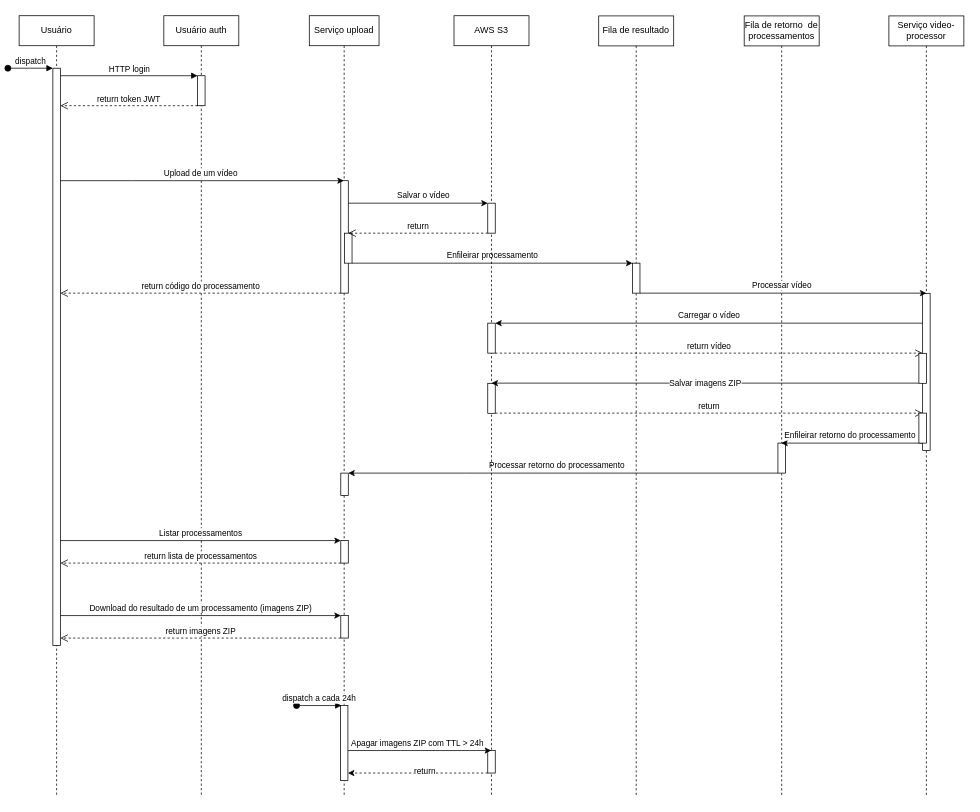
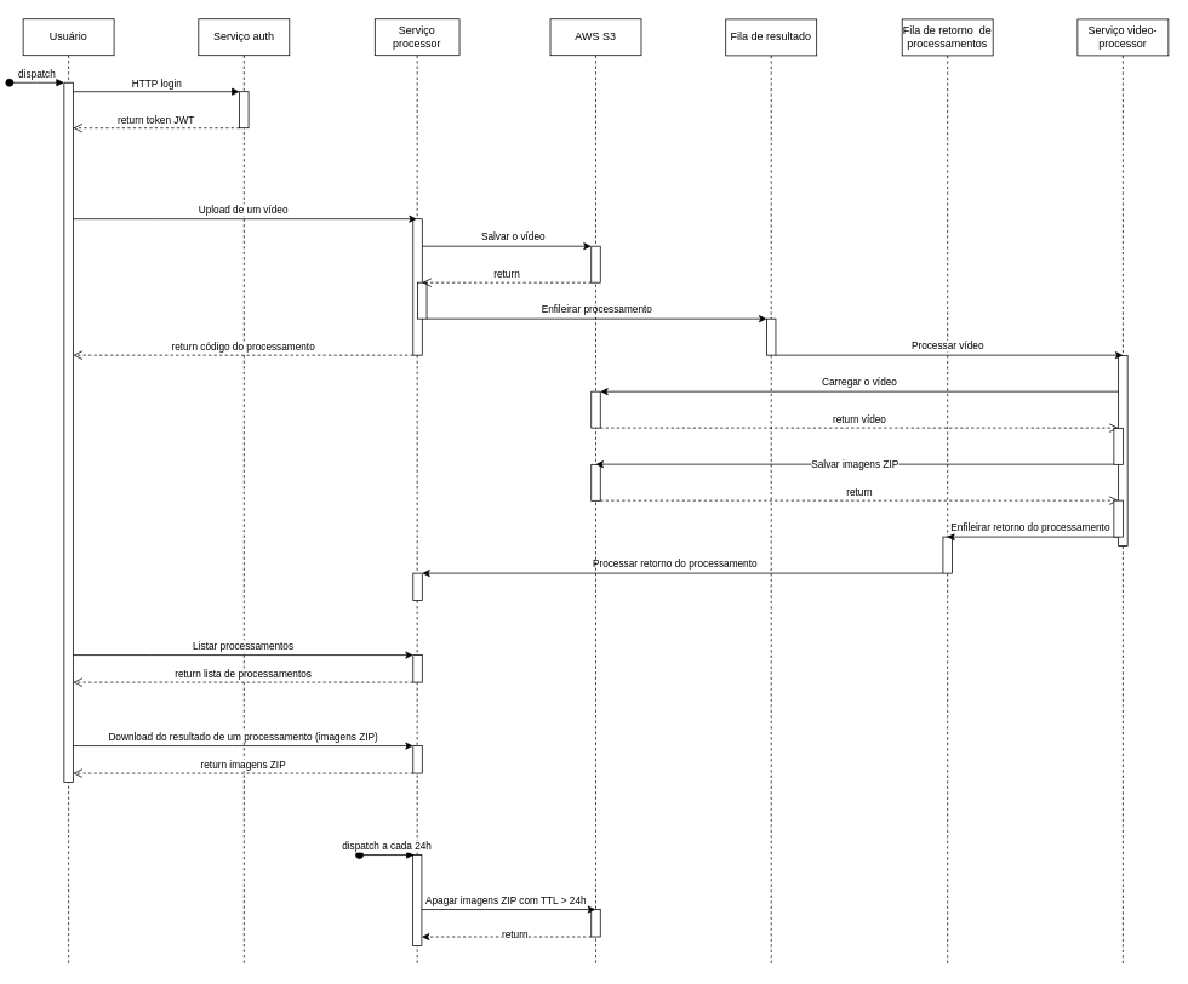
  <mxCell id="0" />
  <mxCell id="1" parent="0" />
  <mxCell id="2" value="Serviço video-processor" style="shape=umlLifeline;perimeter=lifelinePerimeter;whiteSpace=wrap;html=1;container=0;dropTarget=0;collapsible=0;recursiveResize=0;outlineConnect=0;portConstraint=eastwest;newEdgeStyle={&quot;edgeStyle&quot;:&quot;elbowEdgeStyle&quot;,&quot;elbow&quot;:&quot;vertical&quot;,&quot;curved&quot;:0,&quot;rounded&quot;:0};" vertex="1" parent="1"><mxGeometry x="1180" y="20.25" width="100" height="1039.75" as="geometry" /></mxCell>
  <mxCell id="3" value="" style="html=1;points=[];perimeter=orthogonalPerimeter;outlineConnect=0;targetShapes=umlLifeline;portConstraint=eastwest;newEdgeStyle={&quot;edgeStyle&quot;:&quot;elbowEdgeStyle&quot;,&quot;elbow&quot;:&quot;vertical&quot;,&quot;curved&quot;:0,&quot;rounded&quot;:0};" vertex="1" parent="1"><mxGeometry x="1225" y="390.25" width="10" height="209.75" as="geometry" /></mxCell>
  <mxCell id="4" value="Usuário" style="shape=umlLifeline;perimeter=lifelinePerimeter;whiteSpace=wrap;html=1;container=0;dropTarget=0;collapsible=0;recursiveResize=0;outlineConnect=0;portConstraint=eastwest;newEdgeStyle={&quot;edgeStyle&quot;:&quot;elbowEdgeStyle&quot;,&quot;elbow&quot;:&quot;vertical&quot;,&quot;curved&quot;:0,&quot;rounded&quot;:0};" vertex="1" parent="1"><mxGeometry x="20" y="20" width="100" height="1040" as="geometry" /></mxCell>
  <mxCell id="5" value="" style="html=1;points=[];perimeter=orthogonalPerimeter;outlineConnect=0;targetShapes=umlLifeline;portConstraint=eastwest;newEdgeStyle={&quot;edgeStyle&quot;:&quot;elbowEdgeStyle&quot;,&quot;elbow&quot;:&quot;vertical&quot;,&quot;curved&quot;:0,&quot;rounded&quot;:0};" vertex="1" parent="4"><mxGeometry x="45" y="70" width="10" height="770" as="geometry" /></mxCell>
  <mxCell id="6" value="dispatch" style="html=1;verticalAlign=bottom;startArrow=oval;endArrow=block;startSize=8;edgeStyle=elbowEdgeStyle;elbow=vertical;curved=0;rounded=0;" edge="1" parent="4" target="5"><mxGeometry relative="1" as="geometry"><mxPoint x="-15" y="70" as="sourcePoint" /></mxGeometry></mxCell>
- <mxCell id="7" value="Usuário auth" style="shape=umlLifeline;perimeter=lifelinePerimeter;whiteSpace=wrap;html=1;container=0;dropTarget=0;collapsible=0;recursiveResize=0;outlineConnect=0;portConstraint=eastwest;newEdgeStyle={&quot;edgeStyle&quot;:&quot;elbowEdgeStyle&quot;,&quot;elbow&quot;:&quot;vertical&quot;,&quot;curved&quot;:0,&quot;rounded&quot;:0};" vertex="1" parent="1"><mxGeometry x="213" y="20" width="100" height="1040" as="geometry" /></mxCell>
+ <mxCell id="7" value="Serviço auth" style="shape=umlLifeline;perimeter=lifelinePerimeter;whiteSpace=wrap;html=1;container=0;dropTarget=0;collapsible=0;recursiveResize=0;outlineConnect=0;portConstraint=eastwest;newEdgeStyle={&quot;edgeStyle&quot;:&quot;elbowEdgeStyle&quot;,&quot;elbow&quot;:&quot;vertical&quot;,&quot;curved&quot;:0,&quot;rounded&quot;:0};" vertex="1" parent="1"><mxGeometry x="213" y="20" width="100" height="1040" as="geometry" /></mxCell>
  <mxCell id="8" value="" style="html=1;points=[];perimeter=orthogonalPerimeter;outlineConnect=0;targetShapes=umlLifeline;portConstraint=eastwest;newEdgeStyle={&quot;edgeStyle&quot;:&quot;elbowEdgeStyle&quot;,&quot;elbow&quot;:&quot;vertical&quot;,&quot;curved&quot;:0,&quot;rounded&quot;:0};" vertex="1" parent="7"><mxGeometry x="45" y="80" width="10" height="40" as="geometry" /></mxCell>
  <mxCell id="9" value="HTTP login" style="html=1;verticalAlign=bottom;endArrow=block;edgeStyle=elbowEdgeStyle;elbow=vertical;curved=0;rounded=0;" edge="1" parent="1" source="5" target="8"><mxGeometry relative="1" as="geometry"><mxPoint x="175" y="110" as="sourcePoint" /><Array as="points"><mxPoint x="160" y="100" /></Array></mxGeometry></mxCell>
  <mxCell id="10" value="return token JWT" style="html=1;verticalAlign=bottom;endArrow=open;dashed=1;endSize=8;edgeStyle=elbowEdgeStyle;elbow=vertical;curved=0;rounded=0;" edge="1" parent="1" source="8" target="5"><mxGeometry relative="1" as="geometry"><mxPoint x="175" y="185" as="targetPoint" /><Array as="points"><mxPoint x="160" y="140" /></Array></mxGeometry></mxCell>
- <mxCell id="11" value="Serviço upload" style="shape=umlLifeline;perimeter=lifelinePerimeter;whiteSpace=wrap;html=1;container=0;dropTarget=0;collapsible=0;recursiveResize=0;outlineConnect=0;portConstraint=eastwest;newEdgeStyle={&quot;edgeStyle&quot;:&quot;elbowEdgeStyle&quot;,&quot;elbow&quot;:&quot;vertical&quot;,&quot;curved&quot;:0,&quot;rounded&quot;:0};" vertex="1" parent="1"><mxGeometry x="407" y="20" width="93" height="1040" as="geometry" /></mxCell>
+ <mxCell id="11" value="Serviço processor" style="shape=umlLifeline;perimeter=lifelinePerimeter;whiteSpace=wrap;html=1;container=0;dropTarget=0;collapsible=0;recursiveResize=0;outlineConnect=0;portConstraint=eastwest;newEdgeStyle={&quot;edgeStyle&quot;:&quot;elbowEdgeStyle&quot;,&quot;elbow&quot;:&quot;vertical&quot;,&quot;curved&quot;:0,&quot;rounded&quot;:0};" vertex="1" parent="1"><mxGeometry x="407" y="20" width="93" height="1040" as="geometry" /></mxCell>
  <mxCell id="12" value="" style="html=1;points=[];perimeter=orthogonalPerimeter;outlineConnect=0;targetShapes=umlLifeline;portConstraint=eastwest;newEdgeStyle={&quot;edgeStyle&quot;:&quot;elbowEdgeStyle&quot;,&quot;elbow&quot;:&quot;vertical&quot;,&quot;curved&quot;:0,&quot;rounded&quot;:0};" vertex="1" parent="11"><mxGeometry x="42" y="220" width="10" height="150" as="geometry" /></mxCell>
  <mxCell id="13" value="" style="html=1;points=[];perimeter=orthogonalPerimeter;outlineConnect=0;targetShapes=umlLifeline;portConstraint=eastwest;newEdgeStyle={&quot;edgeStyle&quot;:&quot;elbowEdgeStyle&quot;,&quot;elbow&quot;:&quot;vertical&quot;,&quot;curved&quot;:0,&quot;rounded&quot;:0};" vertex="1" parent="11"><mxGeometry x="47" y="290" width="10" height="40" as="geometry" /></mxCell>
  <mxCell id="14" value="" style="html=1;points=[];perimeter=orthogonalPerimeter;outlineConnect=0;targetShapes=umlLifeline;portConstraint=eastwest;newEdgeStyle={&quot;edgeStyle&quot;:&quot;elbowEdgeStyle&quot;,&quot;elbow&quot;:&quot;vertical&quot;,&quot;curved&quot;:0,&quot;rounded&quot;:0};" vertex="1" parent="11"><mxGeometry x="41.5" y="920" width="10" height="100" as="geometry" /></mxCell>
  <mxCell id="15" value="Fila de resultado" style="shape=umlLifeline;perimeter=lifelinePerimeter;whiteSpace=wrap;html=1;container=0;dropTarget=0;collapsible=0;recursiveResize=0;outlineConnect=0;portConstraint=eastwest;newEdgeStyle={&quot;edgeStyle&quot;:&quot;elbowEdgeStyle&quot;,&quot;elbow&quot;:&quot;vertical&quot;,&quot;curved&quot;:0,&quot;rounded&quot;:0};" vertex="1" parent="1"><mxGeometry x="793" y="20.25" width="100" height="1039.75" as="geometry" /></mxCell>
  <mxCell id="16" value="" style="html=1;points=[];perimeter=orthogonalPerimeter;outlineConnect=0;targetShapes=umlLifeline;portConstraint=eastwest;newEdgeStyle={&quot;edgeStyle&quot;:&quot;elbowEdgeStyle&quot;,&quot;elbow&quot;:&quot;vertical&quot;,&quot;curved&quot;:0,&quot;rounded&quot;:0};" vertex="1" parent="15"><mxGeometry x="45" y="329.75" width="10" height="40" as="geometry" /></mxCell>
  <mxCell id="17" value="Fila de retorno&amp;nbsp; de processamentos" style="shape=umlLifeline;perimeter=lifelinePerimeter;whiteSpace=wrap;html=1;container=0;dropTarget=0;collapsible=0;recursiveResize=0;outlineConnect=0;portConstraint=eastwest;newEdgeStyle={&quot;edgeStyle&quot;:&quot;elbowEdgeStyle&quot;,&quot;elbow&quot;:&quot;vertical&quot;,&quot;curved&quot;:0,&quot;rounded&quot;:0};" vertex="1" parent="1"><mxGeometry x="987" y="20.25" width="100" height="1039.75" as="geometry" /></mxCell>
  <mxCell id="18" value="" style="html=1;points=[];perimeter=orthogonalPerimeter;outlineConnect=0;targetShapes=umlLifeline;portConstraint=eastwest;newEdgeStyle={&quot;edgeStyle&quot;:&quot;elbowEdgeStyle&quot;,&quot;elbow&quot;:&quot;vertical&quot;,&quot;curved&quot;:0,&quot;rounded&quot;:0};" vertex="1" parent="17"><mxGeometry x="-538" y="609.75" width="10" height="30" as="geometry" /></mxCell>
  <mxCell id="19" value="" style="html=1;points=[];perimeter=orthogonalPerimeter;outlineConnect=0;targetShapes=umlLifeline;portConstraint=eastwest;newEdgeStyle={&quot;edgeStyle&quot;:&quot;elbowEdgeStyle&quot;,&quot;elbow&quot;:&quot;vertical&quot;,&quot;curved&quot;:0,&quot;rounded&quot;:0};" vertex="1" parent="17"><mxGeometry x="-538" y="699.75" width="10" height="30" as="geometry" /></mxCell>
  <mxCell id="20" value="" style="html=1;points=[];perimeter=orthogonalPerimeter;outlineConnect=0;targetShapes=umlLifeline;portConstraint=eastwest;newEdgeStyle={&quot;edgeStyle&quot;:&quot;elbowEdgeStyle&quot;,&quot;elbow&quot;:&quot;vertical&quot;,&quot;curved&quot;:0,&quot;rounded&quot;:0};" vertex="1" parent="17"><mxGeometry x="-538" y="799.75" width="10" height="30" as="geometry" /></mxCell>
  <mxCell id="21" value="" style="html=1;points=[];perimeter=orthogonalPerimeter;outlineConnect=0;targetShapes=umlLifeline;portConstraint=eastwest;newEdgeStyle={&quot;edgeStyle&quot;:&quot;elbowEdgeStyle&quot;,&quot;elbow&quot;:&quot;vertical&quot;,&quot;curved&quot;:0,&quot;rounded&quot;:0};" vertex="1" parent="17"><mxGeometry x="45" y="569.75" width="10" height="40" as="geometry" /></mxCell>
  <mxCell id="22" value="Enfileirar retorno do processamento" style="edgeStyle=elbowEdgeStyle;rounded=0;orthogonalLoop=1;jettySize=auto;html=1;elbow=vertical;curved=0;" edge="1" parent="17"><mxGeometry x="0.026" y="-10" relative="1" as="geometry"><mxPoint x="238" y="569.75" as="sourcePoint" /><mxPoint x="49.5" y="569.75" as="targetPoint" /><Array as="points"><mxPoint x="193" y="569.75" /></Array><mxPoint as="offset" /></mxGeometry></mxCell>
  <mxCell id="23" value="Processar retorno do processamento" style="edgeStyle=elbowEdgeStyle;rounded=0;orthogonalLoop=1;jettySize=auto;html=1;elbow=vertical;curved=0;" edge="1" parent="17" source="21" target="18"><mxGeometry x="0.028" y="-10" relative="1" as="geometry"><Array as="points"><mxPoint x="-372" y="609.75" /></Array><mxPoint as="offset" /></mxGeometry></mxCell>
  <mxCell id="24" value="Listar processamentos" style="edgeStyle=elbowEdgeStyle;rounded=0;orthogonalLoop=1;jettySize=auto;html=1;elbow=vertical;curved=0;" edge="1" parent="17" target="19"><mxGeometry y="10" relative="1" as="geometry"><mxPoint x="-912" y="699.75" as="sourcePoint" /><Array as="points"><mxPoint x="-827" y="699.75" /></Array><mxPoint as="offset" /></mxGeometry></mxCell>
  <mxCell id="25" value="return lista de processamentos" style="html=1;verticalAlign=bottom;endArrow=open;dashed=1;endSize=8;edgeStyle=elbowEdgeStyle;elbow=vertical;curved=0;rounded=0;" edge="1" parent="17" source="19"><mxGeometry relative="1" as="geometry"><mxPoint x="-912" y="729.75" as="targetPoint" /><Array as="points"><mxPoint x="-737" y="729.75" /></Array><mxPoint x="-552" y="529.75" as="sourcePoint" /></mxGeometry></mxCell>
  <mxCell id="26" value="Download do resultado de um processamento (imagens ZIP)" style="edgeStyle=elbowEdgeStyle;rounded=0;orthogonalLoop=1;jettySize=auto;html=1;elbow=vertical;curved=0;" edge="1" parent="17" target="20"><mxGeometry y="10" relative="1" as="geometry"><mxPoint x="-912" y="799.75" as="sourcePoint" /><Array as="points"><mxPoint x="-737" y="799.75" /></Array><mxPoint as="offset" /></mxGeometry></mxCell>
  <mxCell id="27" value="return imagens ZIP" style="html=1;verticalAlign=bottom;endArrow=open;dashed=1;endSize=8;edgeStyle=elbowEdgeStyle;elbow=vertical;curved=0;rounded=0;" edge="1" parent="17" source="20"><mxGeometry relative="1" as="geometry"><mxPoint x="-912" y="829.75" as="targetPoint" /><Array as="points"><mxPoint x="-567" y="829.75" /></Array><mxPoint x="-552" y="739.75" as="sourcePoint" /></mxGeometry></mxCell>
  <mxCell id="28" value="Upload de um vídeo" style="edgeStyle=elbowEdgeStyle;rounded=0;orthogonalLoop=1;jettySize=auto;html=1;elbow=vertical;curved=0;" edge="1" parent="1" source="5" target="11"><mxGeometry x="-0.013" y="10" relative="1" as="geometry"><Array as="points"><mxPoint x="170" y="240" /></Array><mxPoint as="offset" /></mxGeometry></mxCell>
  <mxCell id="29" value="Enfileirar processamento" style="edgeStyle=elbowEdgeStyle;rounded=0;orthogonalLoop=1;jettySize=auto;html=1;elbow=horizontal;curved=0;" edge="1" parent="1" source="13" target="16"><mxGeometry y="10" relative="1" as="geometry"><Array as="points"><mxPoint x="800" y="350" /></Array><mxPoint as="offset" /></mxGeometry></mxCell>
  <mxCell id="30" value="Processar vídeo" style="edgeStyle=elbowEdgeStyle;rounded=0;orthogonalLoop=1;jettySize=auto;html=1;elbow=vertical;curved=0;" edge="1" parent="1" source="16" target="3"><mxGeometry x="-0.012" y="10" relative="1" as="geometry"><Array as="points"><mxPoint x="1040" y="390" /></Array><mxPoint as="offset" /></mxGeometry></mxCell>
  <mxCell id="31" value="return código do processamento" style="html=1;verticalAlign=bottom;endArrow=open;dashed=1;endSize=8;edgeStyle=elbowEdgeStyle;elbow=vertical;curved=0;rounded=0;" edge="1" parent="1" source="12" target="5"><mxGeometry relative="1" as="geometry"><mxPoint x="80" y="300" as="targetPoint" /><Array as="points"><mxPoint x="430" y="390" /></Array><mxPoint x="255" y="150" as="sourcePoint" /></mxGeometry></mxCell>
  <mxCell id="32" value="AWS S3" style="shape=umlLifeline;perimeter=lifelinePerimeter;whiteSpace=wrap;html=1;container=0;dropTarget=0;collapsible=0;recursiveResize=0;outlineConnect=0;portConstraint=eastwest;newEdgeStyle={&quot;edgeStyle&quot;:&quot;elbowEdgeStyle&quot;,&quot;elbow&quot;:&quot;vertical&quot;,&quot;curved&quot;:0,&quot;rounded&quot;:0};" vertex="1" parent="1"><mxGeometry x="600" y="20" width="100" height="1040" as="geometry" /></mxCell>
  <mxCell id="33" value="" style="html=1;points=[];perimeter=orthogonalPerimeter;outlineConnect=0;targetShapes=umlLifeline;portConstraint=eastwest;newEdgeStyle={&quot;edgeStyle&quot;:&quot;elbowEdgeStyle&quot;,&quot;elbow&quot;:&quot;vertical&quot;,&quot;curved&quot;:0,&quot;rounded&quot;:0};" vertex="1" parent="32"><mxGeometry x="45" y="250" width="10" height="40" as="geometry" /></mxCell>
  <mxCell id="34" value="" style="html=1;points=[];perimeter=orthogonalPerimeter;outlineConnect=0;targetShapes=umlLifeline;portConstraint=eastwest;newEdgeStyle={&quot;edgeStyle&quot;:&quot;elbowEdgeStyle&quot;,&quot;elbow&quot;:&quot;vertical&quot;,&quot;curved&quot;:0,&quot;rounded&quot;:0};" vertex="1" parent="32"><mxGeometry x="45" y="410" width="10" height="40" as="geometry" /></mxCell>
  <mxCell id="35" value="" style="html=1;points=[];perimeter=orthogonalPerimeter;outlineConnect=0;targetShapes=umlLifeline;portConstraint=eastwest;newEdgeStyle={&quot;edgeStyle&quot;:&quot;elbowEdgeStyle&quot;,&quot;elbow&quot;:&quot;vertical&quot;,&quot;curved&quot;:0,&quot;rounded&quot;:0};" vertex="1" parent="32"><mxGeometry x="45" y="490.25" width="10" height="40" as="geometry" /></mxCell>
  <mxCell id="36" value="" style="html=1;points=[];perimeter=orthogonalPerimeter;outlineConnect=0;targetShapes=umlLifeline;portConstraint=eastwest;newEdgeStyle={&quot;edgeStyle&quot;:&quot;elbowEdgeStyle&quot;,&quot;elbow&quot;:&quot;vertical&quot;,&quot;curved&quot;:0,&quot;rounded&quot;:0};" vertex="1" parent="32"><mxGeometry x="45" y="980" width="10" height="30" as="geometry" /></mxCell>
  <mxCell id="37" value="Salvar o vídeo" style="edgeStyle=elbowEdgeStyle;rounded=0;orthogonalLoop=1;jettySize=auto;html=1;elbow=vertical;curved=0;" edge="1" parent="1" source="12" target="33"><mxGeometry x="0.071" y="10" relative="1" as="geometry"><Array as="points"><mxPoint x="560" y="270" /></Array><mxPoint as="offset" /></mxGeometry></mxCell>
  <mxCell id="38" value="return" style="html=1;verticalAlign=bottom;endArrow=open;dashed=1;endSize=8;edgeStyle=elbowEdgeStyle;elbow=vertical;curved=0;rounded=0;" edge="1" parent="1" source="33" target="12"><mxGeometry relative="1" as="geometry"><mxPoint x="85" y="310" as="targetPoint" /><Array as="points"><mxPoint x="520" y="310" /></Array><mxPoint x="462" y="310" as="sourcePoint" /></mxGeometry></mxCell>
  <mxCell id="39" value="Carregar o vídeo" style="edgeStyle=elbowEdgeStyle;rounded=0;orthogonalLoop=1;jettySize=auto;html=1;elbow=vertical;curved=0;" edge="1" parent="1" source="3" target="34"><mxGeometry y="-10" relative="1" as="geometry"><Array as="points"><mxPoint x="940" y="430" /></Array><mxPoint as="offset" /></mxGeometry></mxCell>
  <mxCell id="40" value="return vídeo" style="html=1;verticalAlign=bottom;endArrow=open;dashed=1;endSize=8;edgeStyle=elbowEdgeStyle;elbow=vertical;curved=0;rounded=0;" edge="1" parent="1" source="34" target="42"><mxGeometry relative="1" as="geometry"><mxPoint x="1220" y="470" as="targetPoint" /><Array as="points"><mxPoint x="940" y="470" /></Array><mxPoint x="655" y="470" as="sourcePoint" /></mxGeometry></mxCell>
  <mxCell id="41" value="Salvar imagens ZIP" style="edgeStyle=elbowEdgeStyle;rounded=0;orthogonalLoop=1;jettySize=auto;html=1;elbow=vertical;curved=0;" edge="1" parent="1" source="42" target="35"><mxGeometry relative="1" as="geometry"><mxPoint x="690" y="510" as="targetPoint" /><Array as="points"><mxPoint x="950" y="510" /></Array></mxGeometry></mxCell>
  <mxCell id="42" value="" style="html=1;points=[];perimeter=orthogonalPerimeter;outlineConnect=0;targetShapes=umlLifeline;portConstraint=eastwest;newEdgeStyle={&quot;edgeStyle&quot;:&quot;elbowEdgeStyle&quot;,&quot;elbow&quot;:&quot;vertical&quot;,&quot;curved&quot;:0,&quot;rounded&quot;:0};" vertex="1" parent="1"><mxGeometry x="1220" y="470.25" width="10" height="40" as="geometry" /></mxCell>
  <mxCell id="43" value="return" style="html=1;verticalAlign=bottom;endArrow=open;dashed=1;endSize=8;edgeStyle=elbowEdgeStyle;elbow=vertical;curved=0;rounded=0;" edge="1" parent="1" source="35"><mxGeometry relative="1" as="geometry"><mxPoint x="1225" y="550.25" as="targetPoint" /><Array as="points"><mxPoint x="930" y="550" /></Array><mxPoint x="665" y="480" as="sourcePoint" /></mxGeometry></mxCell>
  <mxCell id="44" value="" style="html=1;points=[];perimeter=orthogonalPerimeter;outlineConnect=0;targetShapes=umlLifeline;portConstraint=eastwest;newEdgeStyle={&quot;edgeStyle&quot;:&quot;elbowEdgeStyle&quot;,&quot;elbow&quot;:&quot;vertical&quot;,&quot;curved&quot;:0,&quot;rounded&quot;:0};" vertex="1" parent="1"><mxGeometry x="1220" y="550" width="10" height="40" as="geometry" /></mxCell>
  <mxCell id="45" value="dispatch a cada 24h" style="html=1;verticalAlign=bottom;startArrow=oval;endArrow=block;startSize=8;edgeStyle=elbowEdgeStyle;elbow=vertical;curved=0;rounded=0;" edge="1" parent="1"><mxGeometry relative="1" as="geometry"><mxPoint x="390" y="940" as="sourcePoint" /><mxPoint x="450" y="940" as="targetPoint" /></mxGeometry></mxCell>
  <mxCell id="46" style="edgeStyle=elbowEdgeStyle;rounded=0;orthogonalLoop=1;jettySize=auto;html=1;elbow=vertical;curved=0;" edge="1" parent="1" source="14" target="32"><mxGeometry relative="1" as="geometry"><Array as="points"><mxPoint x="529" y="1000" /></Array></mxGeometry></mxCell>
  <mxCell id="47" value="Apagar imagens ZIP com TTL &amp;gt; 24h" style="edgeLabel;html=1;align=center;verticalAlign=middle;resizable=0;points=[];" connectable="0" vertex="1" parent="46"><mxGeometry x="0.084" y="1" relative="1" as="geometry"><mxPoint x="-12" y="-9" as="offset" /></mxGeometry></mxCell>
  <mxCell id="48" style="edgeStyle=elbowEdgeStyle;rounded=0;orthogonalLoop=1;jettySize=auto;html=1;elbow=vertical;curved=0;dashed=1;" edge="1" parent="1" source="36" target="14"><mxGeometry relative="1" as="geometry"><Array as="points"><mxPoint x="552" y="1030" /></Array></mxGeometry></mxCell>
  <mxCell id="49" value="return" style="edgeLabel;html=1;align=center;verticalAlign=middle;resizable=0;points=[];" connectable="0" vertex="1" parent="48"><mxGeometry x="-0.399" y="-3" relative="1" as="geometry"><mxPoint x="-29" as="offset" /></mxGeometry></mxCell>
